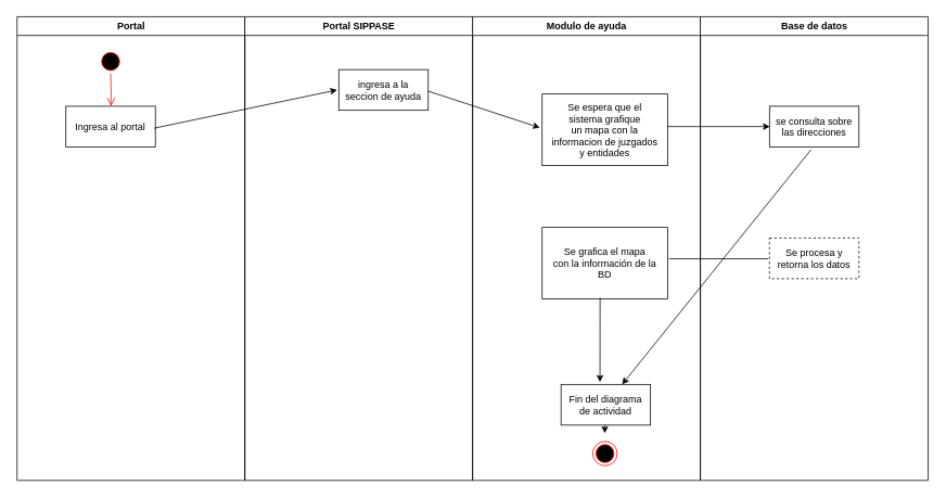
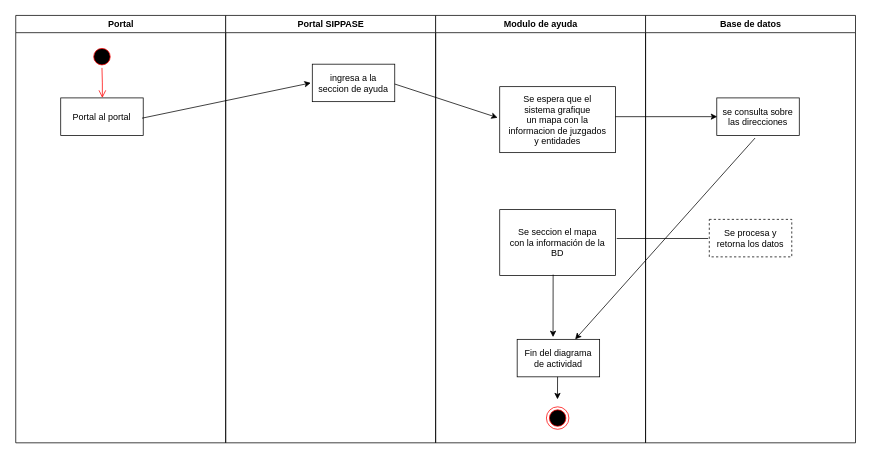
  <mxCell id="0" />
  <mxCell id="1" parent="0" />
  <mxCell id="2" value="Portal" style="swimlane;whiteSpace=wrap" parent="1" vertex="1"><mxGeometry x="20.5" y="20" width="280" height="570" as="geometry" /></mxCell>
  <mxCell id="3" value="" style="ellipse;shape=startState;fillColor=#000000;strokeColor=#ff0000;" parent="2" vertex="1"><mxGeometry x="100" y="40" width="30" height="30" as="geometry" /></mxCell>
  <mxCell id="4" value="" style="edgeStyle=elbowEdgeStyle;elbow=horizontal;verticalAlign=bottom;endArrow=open;endSize=8;strokeColor=#FF0000;endFill=1;rounded=0" parent="2" source="3" target="5" edge="1"><mxGeometry x="100" y="40" as="geometry"><mxPoint x="115" y="110" as="targetPoint" /></mxGeometry></mxCell>
- <mxCell id="5" value="Ingresa al portal" style="" parent="2" vertex="1"><mxGeometry x="60" y="110" width="110" height="50" as="geometry" /></mxCell>
+ <mxCell id="5" value="Portal al portal" style="" parent="2" vertex="1"><mxGeometry x="60" y="110" width="110" height="50" as="geometry" /></mxCell>
  <mxCell id="6" value="Portal SIPPASE" style="swimlane;whiteSpace=wrap" parent="1" vertex="1"><mxGeometry x="300.5" y="20" width="280" height="570" as="geometry" /></mxCell>
  <mxCell id="7" value="ingresa a la &#10;seccion de ayuda" style="" parent="6" vertex="1"><mxGeometry x="115.5" y="65" width="110" height="50" as="geometry" /></mxCell>
  <mxCell id="8" value="Modulo de ayuda" style="swimlane;whiteSpace=wrap" parent="1" vertex="1"><mxGeometry x="580.5" y="20" width="280" height="570" as="geometry" /></mxCell>
  <mxCell id="9" value="Se espera que el&#10;sistema grafique&#10;un mapa con la&#10;informacion de juzgados&#10;y entidades" style="" vertex="1" parent="8"><mxGeometry x="85.5" y="95" width="154.5" height="88" as="geometry" /></mxCell>
- <mxCell id="10" value="Se grafica el mapa&#10;con la información de la&#10;BD" style="" vertex="1" parent="8"><mxGeometry x="85.5" y="259" width="154.5" height="88" as="geometry" /></mxCell>
- <mxCell id="11" value="Fin del diagrama&#10;de actividad" style="" vertex="1" parent="8"><mxGeometry x="108.75" y="452" width="110" height="50" as="geometry" /></mxCell>
+ <mxCell id="10" value="Se seccion el mapa&#10;con la información de la&#10;BD" style="" vertex="1" parent="8"><mxGeometry x="85.5" y="259" width="154.5" height="88" as="geometry" /></mxCell>
+ <mxCell id="11" value="Fin del diagrama&#10;de actividad" style="" vertex="1" parent="8"><mxGeometry x="108.75" y="432" width="110" height="50" as="geometry" /></mxCell>
  <mxCell id="12" value="" style="ellipse;shape=endState;fillColor=#000000;strokeColor=#ff0000" vertex="1" parent="8"><mxGeometry x="147.75" y="522" width="30" height="30" as="geometry" /></mxCell>
  <mxCell id="13" value="" style="endArrow=classic;html=1;rounded=0;exitX=0.461;exitY=0.985;exitDx=0;exitDy=0;exitPerimeter=0;entryX=0.435;entryY=-0.06;entryDx=0;entryDy=0;entryPerimeter=0;" edge="1" parent="8" source="10" target="11"><mxGeometry width="50" height="50" relative="1" as="geometry"><mxPoint x="25.5" y="392.14" as="sourcePoint" /><mxPoint x="192.719" y="392" as="targetPoint" /></mxGeometry></mxCell>
  <mxCell id="14" value="" style="endArrow=classic;html=1;rounded=0;exitX=0.49;exitY=1.001;exitDx=0;exitDy=0;exitPerimeter=0;" edge="1" parent="8" source="11"><mxGeometry width="50" height="50" relative="1" as="geometry"><mxPoint x="158.75" y="487.3" as="sourcePoint" /><mxPoint x="162.5" y="512" as="targetPoint" /></mxGeometry></mxCell>
  <mxCell id="15" value="" style="endArrow=classic;html=1;rounded=0;exitX=0.986;exitY=0.54;exitDx=0;exitDy=0;exitPerimeter=0;entryX=-0.018;entryY=0.5;entryDx=0;entryDy=0;entryPerimeter=0;" edge="1" parent="1" source="5" target="7"><mxGeometry width="50" height="50" relative="1" as="geometry"><mxPoint x="236" y="162" as="sourcePoint" /><mxPoint x="326" y="155" as="targetPoint" /></mxGeometry></mxCell>
  <mxCell id="16" value="Base de datos" style="swimlane;whiteSpace=wrap" vertex="1" parent="1"><mxGeometry x="860.5" y="20" width="280" height="570" as="geometry" /></mxCell>
- <mxCell id="17" value="se consulta sobre&#10;las direcciones" style="" vertex="1" parent="16"><mxGeometry x="85" y="110" width="110" height="50" as="geometry" /></mxCell>
+ <mxCell id="17" value="se consulta sobre&#10;las direcciones" style="" vertex="1" parent="16"><mxGeometry x="95" y="110" width="110" height="50" as="geometry" /></mxCell>
  <mxCell id="18" value="Se procesa y&#10;retorna los datos" style="dashed=1;" vertex="1" parent="16"><mxGeometry x="85" y="272" width="110" height="50" as="geometry" /></mxCell>
  <mxCell id="19" value="" style="endArrow=classic;html=1;rounded=0;exitX=0.464;exitY=1.07;exitDx=0;exitDy=0;exitPerimeter=0;" edge="1" parent="16" source="17" target="11"><mxGeometry width="50" height="50" relative="1" as="geometry"><mxPoint x="89.996" y="222.04" as="sourcePoint" /><mxPoint x="216.01" y="222" as="targetPoint" /></mxGeometry></mxCell>
  <mxCell id="20" value="" style="endArrow=classic;html=1;rounded=0;exitX=1;exitY=0.53;exitDx=0;exitDy=0;exitPerimeter=0;entryX=-0.018;entryY=0.47;entryDx=0;entryDy=0;entryPerimeter=0;" edge="1" parent="1" source="7" target="9"><mxGeometry width="50" height="50" relative="1" as="geometry"><mxPoint x="516" y="262" as="sourcePoint" /><mxPoint x="566" y="212" as="targetPoint" /></mxGeometry></mxCell>
  <mxCell id="21" value="" style="endArrow=classic;html=1;rounded=0;exitX=0.997;exitY=0.455;exitDx=0;exitDy=0;exitPerimeter=0;entryX=0.005;entryY=0.5;entryDx=0;entryDy=0;entryPerimeter=0;" edge="1" parent="1" source="9" target="17"><mxGeometry width="50" height="50" relative="1" as="geometry"><mxPoint x="826" y="182.14" as="sourcePoint" /><mxPoint x="993.219" y="182" as="targetPoint" /></mxGeometry></mxCell>
  <mxCell id="22" value="" style="endArrow=none;html=1;rounded=0;exitX=-0.014;exitY=0.51;exitDx=0;exitDy=0;exitPerimeter=0;entryX=1.01;entryY=0.438;entryDx=0;entryDy=0;entryPerimeter=0;" edge="1" parent="1" source="18" target="10"><mxGeometry width="50" height="50" relative="1" as="geometry"><mxPoint x="921.89" y="372.14" as="sourcePoint" /><mxPoint x="1089.109" y="372" as="targetPoint" /></mxGeometry></mxCell>
